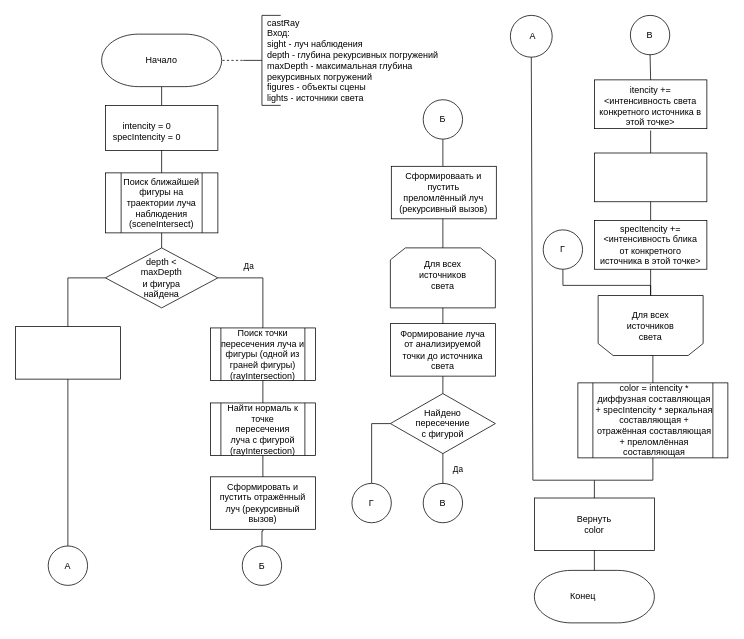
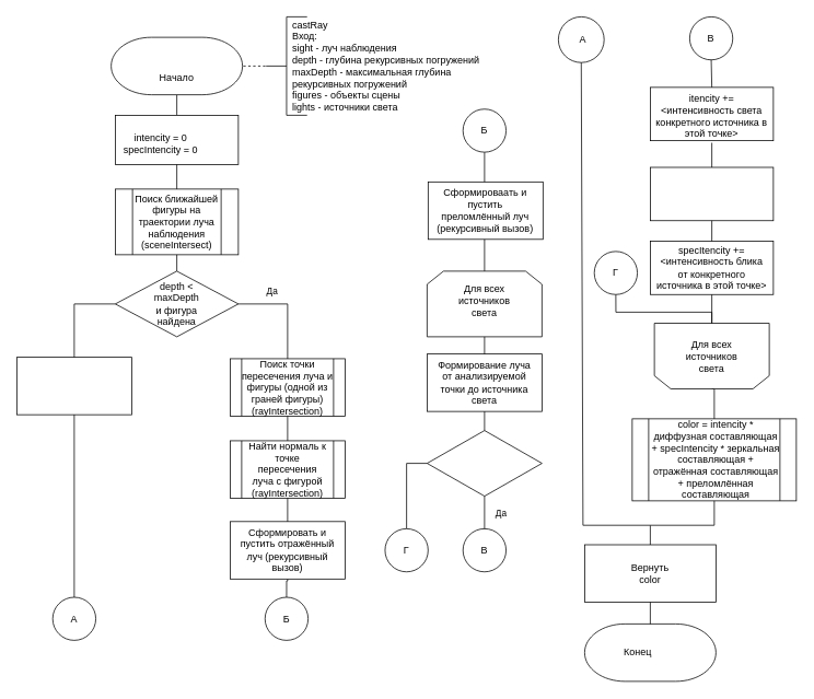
  <mxCell id="0" />
  <mxCell id="1" parent="0" />
  <mxCell id="2" value="" style="shape=process;whiteSpace=wrap;html=1;backgroundOutline=1;" parent="1" vertex="1"><mxGeometry x="770" y="510" width="200" height="100" as="geometry" /></mxCell>
  <mxCell id="3" style="edgeStyle=orthogonalEdgeStyle;rounded=0;orthogonalLoop=1;jettySize=auto;html=1;entryX=0.5;entryY=0;entryDx=0;entryDy=0;strokeWidth=1;endArrow=none;endFill=0;" edge="1" parent="1" source="4" target="71"><mxGeometry relative="1" as="geometry"><Array as="points"><mxPoint x="495" y="564" /></Array></mxGeometry></mxCell>
  <mxCell id="4" value="" style="rhombus;whiteSpace=wrap;html=1;" parent="1" vertex="1"><mxGeometry x="520" y="524.25" width="140" height="80" as="geometry" /></mxCell>
  <mxCell id="5" value="" style="shape=loopLimit;whiteSpace=wrap;html=1;" parent="1" vertex="1"><mxGeometry x="520" y="330" width="140" height="80" as="geometry" /></mxCell>
  <mxCell id="6" value="" style="shape=process;whiteSpace=wrap;html=1;backgroundOutline=1;" parent="1" vertex="1"><mxGeometry x="280" y="436.75" width="140" height="70" as="geometry" /></mxCell>
  <mxCell id="7" value="" style="strokeWidth=1;html=1;shape=mxgraph.flowchart.annotation_2;align=left;labelPosition=right;pointerEvents=1;" parent="1" vertex="1"><mxGeometry x="323.75" y="20" width="50" height="120" as="geometry" /></mxCell>
  <mxCell id="8" value="" style="endArrow=none;dashed=1;html=1;strokeWidth=1;rounded=0;entryX=0;entryY=0.5;entryDx=0;entryDy=0;entryPerimeter=0;exitX=1;exitY=0.5;exitDx=0;exitDy=0;" parent="1" target="7" edge="1"><mxGeometry width="50" height="50" relative="1" as="geometry"><mxPoint x="290" y="80" as="sourcePoint" /><mxPoint x="230" y="195" as="targetPoint" /></mxGeometry></mxCell>
  <mxCell id="9" value="castRay&lt;br&gt;Вход:&lt;br&gt;sight - луч наблюдения&lt;br&gt;depth - глубина рекурсивных погружений&lt;br&gt;maxDepth - максимальная глубина рекурсивных погружений&lt;br&gt;figures - объекты сцены&lt;br&gt;lights - источники света" style="text;html=1;strokeColor=none;fillColor=none;align=left;verticalAlign=middle;whiteSpace=wrap;rounded=0;" parent="1" vertex="1"><mxGeometry x="353.75" y="50" width="250" height="60" as="geometry" /></mxCell>
  <mxCell id="10" value="" style="endArrow=none;html=1;rounded=0;exitX=0.5;exitY=1;exitDx=0;exitDy=0;endFill=0;" parent="1" edge="1"><mxGeometry width="50" height="50" relative="1" as="geometry"><mxPoint x="215" y="115" as="sourcePoint" /><mxPoint x="215" y="140" as="targetPoint" /></mxGeometry></mxCell>
  <mxCell id="11" value="" style="strokeWidth=1;html=1;shape=mxgraph.flowchart.decision;whiteSpace=wrap;" parent="1" vertex="1"><mxGeometry x="140" y="330" width="150" height="80" as="geometry" /></mxCell>
  <mxCell id="12" value="" style="verticalLabelPosition=bottom;verticalAlign=top;html=1;shape=process;whiteSpace=wrap;rounded=0;size=0.14;arcSize=6;" parent="1" vertex="1"><mxGeometry x="140" y="230" width="150" height="80" as="geometry" /></mxCell>
  <mxCell id="13" value="Поиск ближайшей фигуры на траектории луча наблюдения&lt;br&gt;(sceneIntersect)" style="text;html=1;strokeColor=none;fillColor=none;align=center;verticalAlign=middle;whiteSpace=wrap;rounded=0;" parent="1" vertex="1"><mxGeometry x="155" y="255" width="120" height="30" as="geometry" /></mxCell>
  <mxCell id="14" value="depth &amp;lt; maxDepth и фигура найдена" style="text;html=1;strokeColor=none;fillColor=none;align=center;verticalAlign=middle;whiteSpace=wrap;rounded=0;" parent="1" vertex="1"><mxGeometry x="185" y="355" width="60" height="30" as="geometry" /></mxCell>
  <mxCell id="15" value="" style="endArrow=none;html=1;rounded=0;entryX=0.5;entryY=0;entryDx=0;entryDy=0;entryPerimeter=0;endFill=0;exitX=0.5;exitY=1;exitDx=0;exitDy=0;" parent="1" edge="1" source="12"><mxGeometry width="50" height="50" relative="1" as="geometry"><mxPoint x="210" y="310" as="sourcePoint" /><mxPoint x="215" y="330" as="targetPoint" /></mxGeometry></mxCell>
  <mxCell id="16" value="" style="rounded=0;whiteSpace=wrap;html=1;" parent="1" vertex="1"><mxGeometry x="20" y="435" width="140" height="70" as="geometry" /></mxCell>
  <mxCell id="17" value="" style="endArrow=none;html=1;rounded=0;exitX=0;exitY=0.5;exitDx=0;exitDy=0;exitPerimeter=0;entryX=0.5;entryY=0;entryDx=0;entryDy=0;endFill=0;" parent="1" source="11" target="16" edge="1"><mxGeometry width="50" height="50" relative="1" as="geometry"><mxPoint x="260" y="405" as="sourcePoint" /><mxPoint x="310" y="355" as="targetPoint" /><Array as="points"><mxPoint x="90" y="370" /></Array></mxGeometry></mxCell>
  <mxCell id="18" value="Да" style="endArrow=none;html=1;rounded=0;exitX=1;exitY=0.5;exitDx=0;exitDy=0;exitPerimeter=0;entryX=0.5;entryY=0;entryDx=0;entryDy=0;endFill=0;" parent="1" source="11" target="6" edge="1"><mxGeometry x="-0.351" y="15" width="50" height="50" relative="1" as="geometry"><mxPoint x="260" y="405" as="sourcePoint" /><mxPoint x="410" y="435" as="targetPoint" /><Array as="points"><mxPoint x="350" y="370" /></Array><mxPoint as="offset" /></mxGeometry></mxCell>
  <mxCell id="19" value="Поиск точки пересечения луча и фигуры (одной из граней фигуры)&lt;br&gt;(rayIntersection)" style="text;html=1;strokeColor=none;fillColor=none;align=center;verticalAlign=middle;whiteSpace=wrap;rounded=0;" parent="1" vertex="1"><mxGeometry x="280" y="456.75" width="140" height="30" as="geometry" /></mxCell>
  <mxCell id="20" value="" style="shape=process;whiteSpace=wrap;html=1;backgroundOutline=1;" parent="1" vertex="1"><mxGeometry x="280" y="536.75" width="140" height="70" as="geometry" /></mxCell>
  <mxCell id="21" value="Найти нормаль к точке пересечения луча с фигурой&lt;br&gt;(rayIntersection)" style="text;html=1;strokeColor=none;fillColor=none;align=center;verticalAlign=middle;whiteSpace=wrap;rounded=0;" parent="1" vertex="1"><mxGeometry x="300" y="556.75" width="100" height="30" as="geometry" /></mxCell>
  <mxCell id="22" value="" style="endArrow=none;html=1;rounded=0;exitX=0.5;exitY=1;exitDx=0;exitDy=0;entryX=0.5;entryY=0;entryDx=0;entryDy=0;endFill=0;" parent="1" source="6" target="20" edge="1"><mxGeometry width="50" height="50" relative="1" as="geometry"><mxPoint x="290" y="546.75" as="sourcePoint" /><mxPoint x="340" y="496.75" as="targetPoint" /></mxGeometry></mxCell>
  <mxCell id="23" value="" style="endArrow=none;html=1;rounded=0;exitX=0.5;exitY=1;exitDx=0;exitDy=0;entryX=0.5;entryY=0;entryDx=0;entryDy=0;endFill=0;" parent="1" source="20" edge="1"><mxGeometry width="50" height="50" relative="1" as="geometry"><mxPoint x="270" y="676.75" as="sourcePoint" /><mxPoint x="350" y="636.75" as="targetPoint" /></mxGeometry></mxCell>
  <mxCell id="24" value="Для всех источников света" style="text;html=1;strokeColor=none;fillColor=none;align=center;verticalAlign=middle;whiteSpace=wrap;rounded=0;" parent="1" vertex="1"><mxGeometry x="560" y="351" width="60" height="30" as="geometry" /></mxCell>
  <mxCell id="25" value="" style="rounded=0;whiteSpace=wrap;html=1;" parent="1" vertex="1"><mxGeometry x="520" y="431" width="140" height="70" as="geometry" /></mxCell>
  <mxCell id="26" value="Формирование луча от анализируемой точки до источника света" style="text;html=1;strokeColor=none;fillColor=none;align=center;verticalAlign=middle;whiteSpace=wrap;rounded=0;" parent="1" vertex="1"><mxGeometry x="525" y="451" width="130" height="30" as="geometry" /></mxCell>
- <mxCell id="27" value="Найдено пересечение с фигурой" style="text;html=1;strokeColor=none;fillColor=none;align=center;verticalAlign=middle;whiteSpace=wrap;rounded=0;" parent="1" vertex="1"><mxGeometry x="560" y="549.25" width="60" height="30" as="geometry" /></mxCell>
  <mxCell id="28" value="" style="endArrow=none;html=1;rounded=0;exitX=0.5;exitY=1;exitDx=0;exitDy=0;entryX=0.5;entryY=0;entryDx=0;entryDy=0;endFill=0;" parent="1" source="5" target="25" edge="1"><mxGeometry width="50" height="50" relative="1" as="geometry"><mxPoint x="590" y="406" as="sourcePoint" /><mxPoint x="620" y="441" as="targetPoint" /></mxGeometry></mxCell>
  <mxCell id="29" value="" style="endArrow=none;html=1;rounded=0;exitX=0.5;exitY=1;exitDx=0;exitDy=0;entryX=0.5;entryY=0;entryDx=0;entryDy=0;endFill=0;" parent="1" source="25" target="4" edge="1"><mxGeometry width="50" height="50" relative="1" as="geometry"><mxPoint x="600" y="416" as="sourcePoint" /><mxPoint x="600" y="441" as="targetPoint" /></mxGeometry></mxCell>
  <mxCell id="30" value="" style="rounded=0;whiteSpace=wrap;html=1;" parent="1" vertex="1"><mxGeometry x="792" y="106" width="150" height="65" as="geometry" /></mxCell>
  <mxCell id="31" value="itencity += &amp;lt;интенсивность света конкретного источника в этой точке&amp;gt;" style="text;html=1;strokeColor=none;fillColor=none;align=center;verticalAlign=middle;whiteSpace=wrap;rounded=0;" parent="1" vertex="1"><mxGeometry x="797" y="126" width="140" height="30" as="geometry" /></mxCell>
  <mxCell id="32" value="" style="rounded=0;whiteSpace=wrap;html=1;" parent="1" vertex="1"><mxGeometry x="140" y="140" width="150" height="60" as="geometry" /></mxCell>
  <mxCell id="33" value="" style="endArrow=none;html=1;rounded=0;exitX=0.5;exitY=1;exitDx=0;exitDy=0;entryX=0.5;entryY=0;entryDx=0;entryDy=0;endFill=0;" parent="1" source="32" target="12" edge="1"><mxGeometry width="50" height="50" relative="1" as="geometry"><mxPoint x="400" y="280" as="sourcePoint" /><mxPoint x="450" y="230" as="targetPoint" /></mxGeometry></mxCell>
  <mxCell id="34" value="intencity = 0&lt;br&gt;specIntencity = 0" style="text;html=1;strokeColor=none;fillColor=none;align=center;verticalAlign=middle;whiteSpace=wrap;rounded=0;" parent="1" vertex="1"><mxGeometry x="147.5" y="160" width="95" height="30" as="geometry" /></mxCell>
  <mxCell id="35" value="" style="rounded=0;whiteSpace=wrap;html=1;" parent="1" vertex="1"><mxGeometry x="792" y="203.5" width="150" height="65" as="geometry" /></mxCell>
  <mxCell id="36" value="" style="rounded=0;whiteSpace=wrap;html=1;" parent="1" vertex="1"><mxGeometry x="792" y="293.5" width="150" height="65" as="geometry" /></mxCell>
  <mxCell id="37" value="specItencity += &amp;lt;интенсивность блика от конкретного источника в этой точке&amp;gt;" style="text;html=1;strokeColor=none;fillColor=none;align=center;verticalAlign=middle;whiteSpace=wrap;rounded=0;" parent="1" vertex="1"><mxGeometry x="797" y="311" width="140" height="30" as="geometry" /></mxCell>
  <mxCell id="38" value="Да" style="endArrow=none;html=1;rounded=0;exitX=0.5;exitY=1;exitDx=0;exitDy=0;endFill=0;" parent="1" source="4" edge="1"><mxGeometry y="20" width="50" height="50" relative="1" as="geometry"><mxPoint x="610" y="786" as="sourcePoint" /><mxPoint x="590" y="646" as="targetPoint" /><mxPoint as="offset" /></mxGeometry></mxCell>
  <mxCell id="39" value="" style="endArrow=none;html=1;rounded=0;exitX=0.5;exitY=1;exitDx=0;exitDy=0;entryX=0.5;entryY=0;entryDx=0;entryDy=0;endFill=0;" parent="1" target="35" edge="1"><mxGeometry width="50" height="50" relative="1" as="geometry"><mxPoint x="867" y="173.5" as="sourcePoint" /><mxPoint x="937" y="203.5" as="targetPoint" /></mxGeometry></mxCell>
  <mxCell id="40" value="" style="endArrow=none;html=1;rounded=0;exitX=0.5;exitY=1;exitDx=0;exitDy=0;entryX=0.5;entryY=0;entryDx=0;entryDy=0;endFill=0;" parent="1" source="35" target="36" edge="1"><mxGeometry width="50" height="50" relative="1" as="geometry"><mxPoint x="887" y="253.5" as="sourcePoint" /><mxPoint x="937" y="203.5" as="targetPoint" /></mxGeometry></mxCell>
  <mxCell id="41" style="edgeStyle=orthogonalEdgeStyle;rounded=0;orthogonalLoop=1;jettySize=auto;html=1;exitX=0.5;exitY=0;exitDx=0;exitDy=0;entryX=0.5;entryY=0;entryDx=0;entryDy=0;endArrow=none;endFill=0;" parent="1" source="42" target="2" edge="1"><mxGeometry relative="1" as="geometry" /></mxCell>
  <mxCell id="42" value="" style="shape=loopLimit;whiteSpace=wrap;html=1;rotation=-180;" parent="1" vertex="1"><mxGeometry x="797" y="393.5" width="140" height="80" as="geometry" /></mxCell>
  <mxCell id="43" value="Для всех источников света" style="text;html=1;strokeColor=none;fillColor=none;align=center;verticalAlign=middle;whiteSpace=wrap;rounded=0;" parent="1" vertex="1"><mxGeometry x="837" y="418.5" width="60" height="30" as="geometry" /></mxCell>
  <mxCell id="44" value="" style="endArrow=none;html=1;rounded=0;exitX=0.5;exitY=1;exitDx=0;exitDy=0;entryX=0.5;entryY=1;entryDx=0;entryDy=0;endFill=0;" parent="1" source="36" target="42" edge="1"><mxGeometry width="50" height="50" relative="1" as="geometry"><mxPoint x="937" y="473.5" as="sourcePoint" /><mxPoint x="987" y="423.5" as="targetPoint" /></mxGeometry></mxCell>
  <mxCell id="45" value="color = intencity * диффузная составляющая + specIntencity * зеркальная составляющая + отражённая составляющая + преломлённая составляющая" style="text;html=1;strokeColor=none;fillColor=none;align=center;verticalAlign=middle;whiteSpace=wrap;rounded=0;" parent="1" vertex="1"><mxGeometry x="792" y="545" width="160" height="30" as="geometry" /></mxCell>
  <mxCell id="46" value="" style="rounded=0;whiteSpace=wrap;html=1;" parent="1" vertex="1"><mxGeometry x="712" y="663.5" width="160" height="70" as="geometry" /></mxCell>
  <mxCell id="47" value="Вернуть color" style="text;html=1;strokeColor=none;fillColor=none;align=center;verticalAlign=middle;whiteSpace=wrap;rounded=0;" parent="1" vertex="1"><mxGeometry x="762" y="683.5" width="60" height="30" as="geometry" /></mxCell>
  <mxCell id="48" value="" style="endArrow=none;html=1;rounded=0;entryX=0.5;entryY=0;entryDx=0;entryDy=0;endFill=0;" parent="1" target="46" edge="1"><mxGeometry width="50" height="50" relative="1" as="geometry"><mxPoint x="792" y="640" as="sourcePoint" /><mxPoint x="1052" y="673.5" as="targetPoint" /></mxGeometry></mxCell>
  <mxCell id="49" value="" style="endArrow=none;html=1;rounded=0;exitX=0.5;exitY=1;exitDx=0;exitDy=0;entryX=0.5;entryY=0;entryDx=0;entryDy=0;endFill=0;" parent="1" source="46" edge="1"><mxGeometry width="50" height="50" relative="1" as="geometry"><mxPoint x="1052" y="783.5" as="sourcePoint" /><mxPoint x="792" y="763.5" as="targetPoint" /></mxGeometry></mxCell>
  <mxCell id="50" style="edgeStyle=orthogonalEdgeStyle;rounded=0;orthogonalLoop=1;jettySize=auto;html=1;entryX=0.5;entryY=1;entryDx=0;entryDy=0;strokeWidth=1;endArrow=none;endFill=0;" edge="1" parent="1" source="51" target="78"><mxGeometry relative="1" as="geometry" /></mxCell>
  <mxCell id="51" value="" style="ellipse;whiteSpace=wrap;html=1;aspect=fixed;" parent="1" vertex="1"><mxGeometry x="322.5" y="727.5" width="52.5" height="52.5" as="geometry" /></mxCell>
  <mxCell id="52" value="" style="ellipse;whiteSpace=wrap;html=1;aspect=fixed;" parent="1" vertex="1"><mxGeometry x="63.75" y="727.5" width="52.5" height="52.5" as="geometry" /></mxCell>
  <mxCell id="53" value="" style="endArrow=none;html=1;rounded=0;entryX=0.5;entryY=1;entryDx=0;entryDy=0;exitX=0.5;exitY=0;exitDx=0;exitDy=0;" parent="1" target="16" edge="1" source="52"><mxGeometry width="50" height="50" relative="1" as="geometry"><mxPoint x="90" y="629" as="sourcePoint" /><mxPoint x="90" y="294" as="targetPoint" /></mxGeometry></mxCell>
  <mxCell id="54" value="A&lt;span style=&quot;color: rgba(0, 0, 0, 0); font-family: monospace; font-size: 0px; text-align: start;&quot;&gt;%3CmxGraphModel%3E%3Croot%3E%3CmxCell%20id%3D%220%22%2F%3E%3CmxCell%20id%3D%221%22%20parent%3D%220%22%2F%3E%3CmxCell%20id%3D%222%22%20value%3D%22%22%20style%3D%22ellipse%3BwhiteSpace%3Dwrap%3Bhtml%3D1%3Baspect%3Dfixed%3B%22%20vertex%3D%221%22%20parent%3D%221%22%3E%3CmxGeometry%20x%3D%22433.75%22%20y%3D%221160%22%20width%3D%2252.5%22%20height%3D%2252.5%22%20as%3D%22geometry%22%2F%3E%3C%2FmxCell%3E%3C%2Froot%3E%3C%2FmxGraphModel%3E&lt;/span&gt;" style="text;html=1;strokeColor=none;fillColor=none;align=center;verticalAlign=middle;whiteSpace=wrap;rounded=0;" parent="1" vertex="1"><mxGeometry x="60" y="738.75" width="60" height="30" as="geometry" /></mxCell>
  <mxCell id="55" value="Б" style="text;html=1;strokeColor=none;fillColor=none;align=center;verticalAlign=middle;whiteSpace=wrap;rounded=0;" parent="1" vertex="1"><mxGeometry x="318.75" y="738.75" width="60" height="30" as="geometry" /></mxCell>
  <mxCell id="56" value="" style="ellipse;whiteSpace=wrap;html=1;aspect=fixed;" parent="1" vertex="1"><mxGeometry x="680" y="20" width="55.75" height="55.75" as="geometry" /></mxCell>
  <mxCell id="57" value="A&lt;span style=&quot;color: rgba(0, 0, 0, 0); font-family: monospace; font-size: 0px; text-align: start;&quot;&gt;%3CmxGraphModel%3E%3Croot%3E%3CmxCell%20id%3D%220%22%2F%3E%3CmxCell%20id%3D%221%22%20parent%3D%220%22%2F%3E%3CmxCell%20id%3D%222%22%20value%3D%22%22%20style%3D%22ellipse%3BwhiteSpace%3Dwrap%3Bhtml%3D1%3Baspect%3Dfixed%3B%22%20vertex%3D%221%22%20parent%3D%221%22%3E%3CmxGeometry%20x%3D%22433.75%22%20y%3D%221160%22%20width%3D%2252.5%22%20height%3D%2252.5%22%20as%3D%22geometry%22%2F%3E%3C%2FmxCell%3E%3C%2Froot%3E%3C%2FmxGraphModel%3E&lt;/span&gt;" style="text;html=1;strokeColor=none;fillColor=none;align=center;verticalAlign=middle;whiteSpace=wrap;rounded=0;" parent="1" vertex="1"><mxGeometry x="680" y="32.88" width="60" height="30" as="geometry" /></mxCell>
  <mxCell id="58" value="" style="ellipse;whiteSpace=wrap;html=1;aspect=fixed;" parent="1" vertex="1"><mxGeometry x="840" y="20" width="52.5" height="52.5" as="geometry" /></mxCell>
  <mxCell id="59" value="В" style="text;html=1;strokeColor=none;fillColor=none;align=center;verticalAlign=middle;whiteSpace=wrap;rounded=0;" parent="1" vertex="1"><mxGeometry x="836.25" y="31.25" width="60" height="30" as="geometry" /></mxCell>
  <mxCell id="60" value="" style="endArrow=none;html=1;rounded=0;exitX=0.5;exitY=1;exitDx=0;exitDy=0;entryX=0.5;entryY=0;entryDx=0;entryDy=0;endFill=0;" parent="1" source="58" target="30" edge="1"><mxGeometry width="50" height="50" relative="1" as="geometry"><mxPoint x="930" y="20" as="sourcePoint" /><mxPoint x="980" y="-30" as="targetPoint" /></mxGeometry></mxCell>
  <mxCell id="61" value="" style="endArrow=none;html=1;rounded=0;entryX=0.5;entryY=1;entryDx=0;entryDy=0;exitX=0.5;exitY=1;exitDx=0;exitDy=0;exitPerimeter=0;endFill=0;" parent="1" source="2" target="56" edge="1"><mxGeometry width="50" height="50" relative="1" as="geometry"><mxPoint x="980" y="620" as="sourcePoint" /><mxPoint x="1110" y="190" as="targetPoint" /><Array as="points"><mxPoint x="870" y="639.75" /><mxPoint x="710" y="639.75" /></Array></mxGeometry></mxCell>
  <mxCell id="62" value="" style="strokeWidth=1;html=1;shape=mxgraph.flowchart.terminator;whiteSpace=wrap;" vertex="1" parent="1"><mxGeometry x="135" y="45" width="160" height="70" as="geometry" /></mxCell>
- <mxCell id="63" value="Начало" style="text;html=1;strokeColor=none;fillColor=none;align=center;verticalAlign=middle;whiteSpace=wrap;rounded=0;" parent="1" vertex="1"><mxGeometry x="185" y="65" width="60" height="30" as="geometry" /></mxCell>
+ <mxCell id="63" value="Начало" style="text;html=1;strokeColor=none;fillColor=none;align=center;verticalAlign=middle;whiteSpace=wrap;rounded=0;" parent="1" vertex="1"><mxGeometry x="185" y="80" width="60" height="30" as="geometry" /></mxCell>
  <mxCell id="64" value="" style="strokeWidth=1;html=1;shape=mxgraph.flowchart.terminator;whiteSpace=wrap;" vertex="1" parent="1"><mxGeometry x="712" y="760" width="160" height="70" as="geometry" /></mxCell>
  <mxCell id="65" value="Конец" style="text;html=1;strokeColor=none;fillColor=none;align=center;verticalAlign=middle;whiteSpace=wrap;rounded=0;" parent="1" vertex="1"><mxGeometry x="747" y="780" width="60" height="30" as="geometry" /></mxCell>
  <mxCell id="66" style="edgeStyle=orthogonalEdgeStyle;rounded=0;orthogonalLoop=1;jettySize=auto;html=1;exitX=0.5;exitY=1;exitDx=0;exitDy=0;entryX=0.5;entryY=0;entryDx=0;entryDy=0;strokeWidth=1;endArrow=none;endFill=0;" edge="1" parent="1" source="67" target="5"><mxGeometry relative="1" as="geometry" /></mxCell>
  <mxCell id="67" value="" style="ellipse;whiteSpace=wrap;html=1;aspect=fixed;" vertex="1" parent="1"><mxGeometry x="563.75" y="132.5" width="52.5" height="52.5" as="geometry" /></mxCell>
  <mxCell id="68" value="Б" style="text;html=1;strokeColor=none;fillColor=none;align=center;verticalAlign=middle;whiteSpace=wrap;rounded=0;" vertex="1" parent="1"><mxGeometry x="560" y="143.75" width="60" height="30" as="geometry" /></mxCell>
  <mxCell id="69" value="" style="ellipse;whiteSpace=wrap;html=1;aspect=fixed;" vertex="1" parent="1"><mxGeometry x="563.75" y="644" width="52.5" height="52.5" as="geometry" /></mxCell>
  <mxCell id="70" value="В" style="text;html=1;strokeColor=none;fillColor=none;align=center;verticalAlign=middle;whiteSpace=wrap;rounded=0;" vertex="1" parent="1"><mxGeometry x="560" y="655.25" width="60" height="30" as="geometry" /></mxCell>
  <mxCell id="71" value="" style="ellipse;whiteSpace=wrap;html=1;aspect=fixed;" vertex="1" parent="1"><mxGeometry x="468.75" y="644" width="52.5" height="52.5" as="geometry" /></mxCell>
  <mxCell id="72" value="Г" style="text;html=1;strokeColor=none;fillColor=none;align=center;verticalAlign=middle;whiteSpace=wrap;rounded=0;" vertex="1" parent="1"><mxGeometry x="465" y="655.25" width="60" height="30" as="geometry" /></mxCell>
  <mxCell id="73" value="" style="rounded=0;whiteSpace=wrap;html=1;" vertex="1" parent="1"><mxGeometry x="521.25" y="221.25" width="140" height="70" as="geometry" /></mxCell>
  <mxCell id="74" value="Сформироваать и пустить преломлённый луч (рекурсивный вызов)" style="text;html=1;strokeColor=none;fillColor=none;align=center;verticalAlign=middle;whiteSpace=wrap;rounded=0;" vertex="1" parent="1"><mxGeometry x="531.25" y="241.25" width="120" height="30" as="geometry" /></mxCell>
  <mxCell id="75" style="edgeStyle=orthogonalEdgeStyle;rounded=0;orthogonalLoop=1;jettySize=auto;html=1;entryX=0.5;entryY=1;entryDx=0;entryDy=0;strokeWidth=1;endArrow=none;endFill=0;" edge="1" parent="1" source="76" target="42"><mxGeometry relative="1" as="geometry"><Array as="points"><mxPoint x="750" y="380" /><mxPoint x="867" y="380" /></Array></mxGeometry></mxCell>
  <mxCell id="76" value="" style="ellipse;whiteSpace=wrap;html=1;aspect=fixed;" vertex="1" parent="1"><mxGeometry x="723.75" y="306" width="52.5" height="52.5" as="geometry" /></mxCell>
  <mxCell id="77" value="Г" style="text;html=1;strokeColor=none;fillColor=none;align=center;verticalAlign=middle;whiteSpace=wrap;rounded=0;" vertex="1" parent="1"><mxGeometry x="720" y="317.25" width="60" height="30" as="geometry" /></mxCell>
  <mxCell id="78" value="" style="rounded=0;whiteSpace=wrap;html=1;" vertex="1" parent="1"><mxGeometry x="280" y="635.25" width="140" height="70" as="geometry" /></mxCell>
  <mxCell id="79" value="Сформировать и пустить отражённый луч (рекурсивный вызов)" style="text;html=1;strokeColor=none;fillColor=none;align=center;verticalAlign=middle;whiteSpace=wrap;rounded=0;" vertex="1" parent="1"><mxGeometry x="290" y="655.25" width="120" height="30" as="geometry" /></mxCell>
